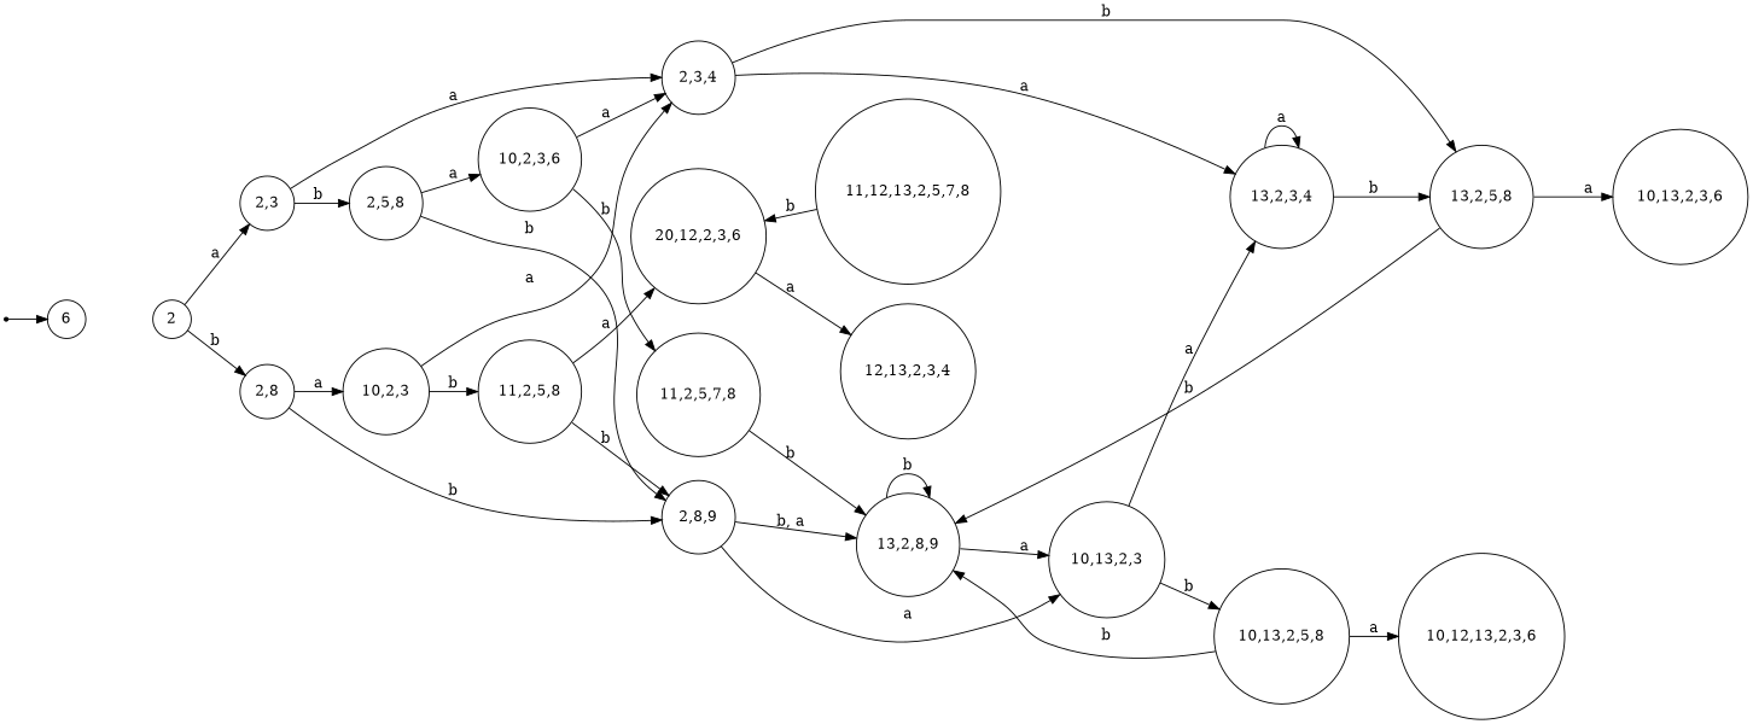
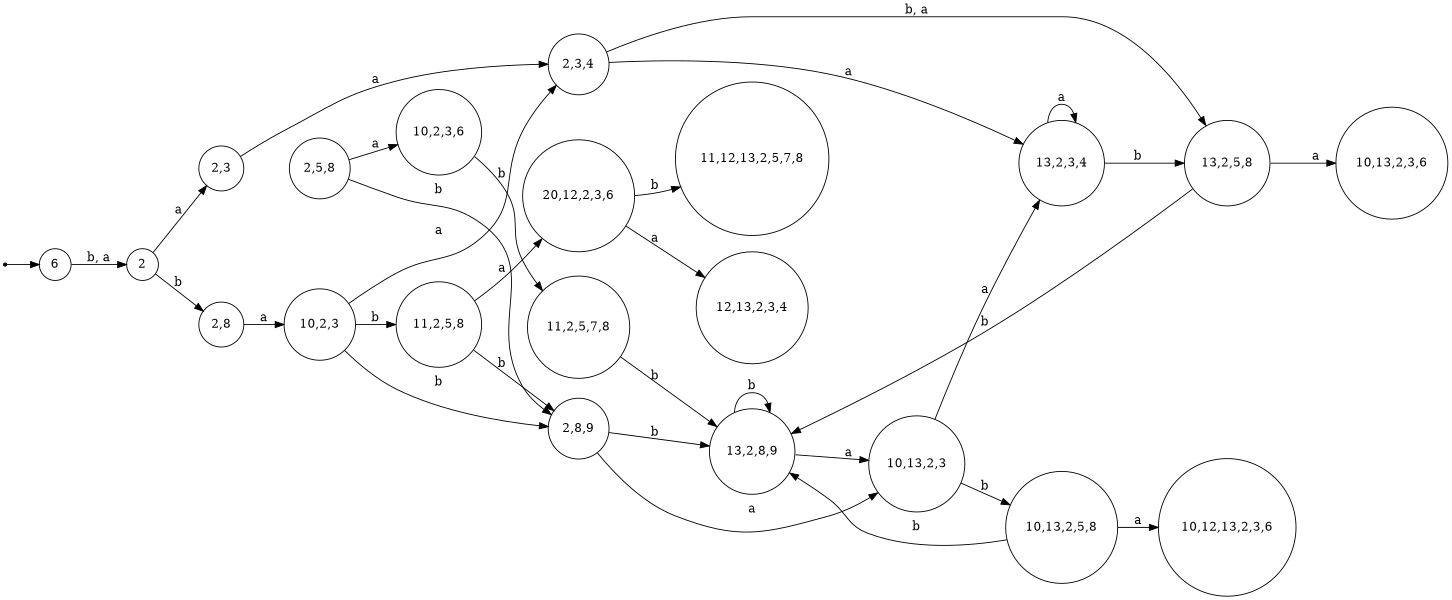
  digraph {
    rankdir=LR
    node [shape=circle]
    0 [shape=point]
    n2 [label=6]
    2
    "2,8"
    "2,3"
    "2,8,9"
    "10,2,3"
    "2,5,8"
    "2,3,4"
    "13,2,8,9"
    "10,13,2,3"
    "11,2,5,8"
    "10,2,3,6"
    "13,2,5,8"
    "13,2,3,4"
    n16 [label="10,13,2,5,8"]
    n17 [label="20,12,2,3,6"]
    "11,2,5,7,8"
    "10,13,2,3,6"
    "10,12,13,2,3,6"
    "11,12,13,2,5,7,8"
    "12,13,2,3,4"
    0 -> n2
+   n2 -> 2 [label="b, a"]
    2 -> "2,8" [label=b]
    2 -> "2,3" [label=a]
-   "2,8" -> "2,8,9" [label=b]
+   "10,2,3" -> "2,8,9" [label=b]
    "2,8" -> "10,2,3" [label=a]
-   "2,3" -> "2,5,8" [label=b]
    "2,3" -> "2,3,4" [label=a]
-   "2,8,9" -> "13,2,8,9" [label="b, a"]
+   "2,8,9" -> "13,2,8,9" [label=b]
    "2,8,9" -> "10,13,2,3" [label=a]
    "10,2,3" -> "2,3,4" [label=a]
    "10,2,3" -> "11,2,5,8" [label=b]
    "2,5,8" -> "2,8,9" [label=b]
    "2,5,8" -> "10,2,3,6" [label=a]
-   "2,3,4" -> "13,2,5,8" [label=b]
+   "2,3,4" -> "13,2,5,8" [label="b, a"]
    "2,3,4" -> "13,2,3,4" [label=a]
    "13,2,8,9" -> "13,2,8,9" [label=b]
    "13,2,8,9" -> "10,13,2,3" [label=a]
    "10,13,2,3" -> "13,2,3,4" [label=a]
    "10,13,2,3" -> n16 [label=b]
    "11,2,5,8" -> "2,8,9" [label=b]
    "11,2,5,8" -> n17 [label=a]
-   "10,2,3,6" -> "2,3,4" [label=a]
    "10,2,3,6" -> "11,2,5,7,8" [label=b]
    "13,2,5,8" -> "13,2,8,9" [label=b]
    "13,2,5,8" -> "10,13,2,3,6" [label=a]
    "13,2,3,4" -> "13,2,5,8" [label=b]
    "13,2,3,4" -> "13,2,3,4" [label=a]
    n16 -> "13,2,8,9" [label=b]
    n16 -> "10,12,13,2,3,6" [label=a]
-   "11,12,13,2,5,7,8" -> n17 [label=b]
+   n17 -> "11,12,13,2,5,7,8" [label=b]
    n17 -> "12,13,2,3,4" [label=a]
    "11,2,5,7,8" -> "13,2,8,9" [label=b]
  }
